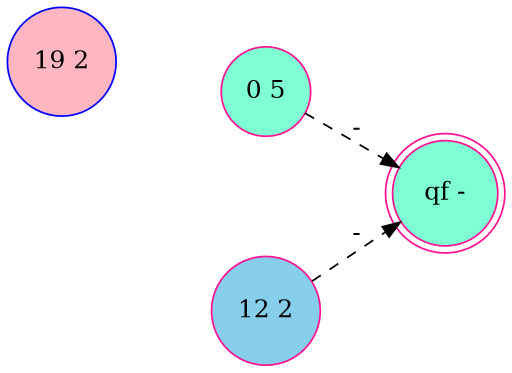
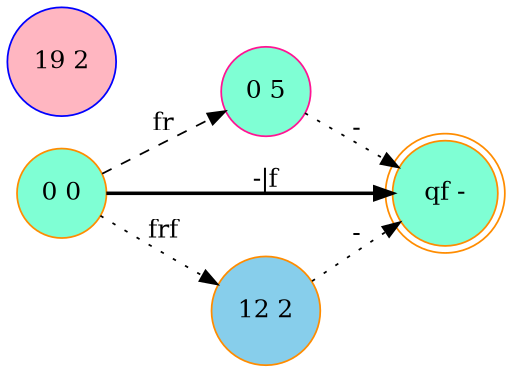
  digraph {
    rankdir=LR
    node [color=deeppink fillcolor=aquamarine shape=circle style=filled]
    edge [style=dotted]
    n1 [label="0 5"]
-   "qf -" [shape=doublecircle]
-   "12 2" [fillcolor=skyblue]
+   "qf -" [color=darkorange shape=doublecircle]
+   "12 2" [color=darkorange fillcolor=skyblue]
+   "0 0" [color=darkorange]
    n5 [color=blue fillcolor=lightpink label="19 2"]
-   n1 -> "qf -" [label="-" style=dashed]
-   "12 2" -> "qf -" [label="-" style=dashed]
+   n1 -> "qf -" [label="-"]
+   "12 2" -> "qf -" [label="-"]
+   "0 0" -> n1 [label=fr style=dashed]
+   "0 0" -> "qf -" [label="-|f" style=bold]
+   "0 0" -> "12 2" [label=frf]
  }
